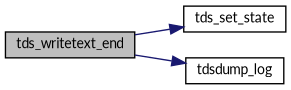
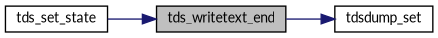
  digraph {
    fontname=Lato
    rankdir=LR
    node [color=black fillcolor=white fontname=Lato fontsize=10 shape=record style=filled]
    edge [color=midnightblue fontname=Lato fontsize=10 labelfontname=Helvetica labelfontsize=10 style=solid]
    n1 [fillcolor=grey75 fontcolor=black height=0.2 label=tds_writetext_end width=0.4]
    n2 [height=0.2 label=tds_set_state width=0.4]
-   n3 [height=0.2 label=tdsdump_log width=0.4]
-   n1 -> n2
+   n3 [height=0.2 label=tdsdump_set width=0.4]
+   n2 -> n1
    n1 -> n3
  }
